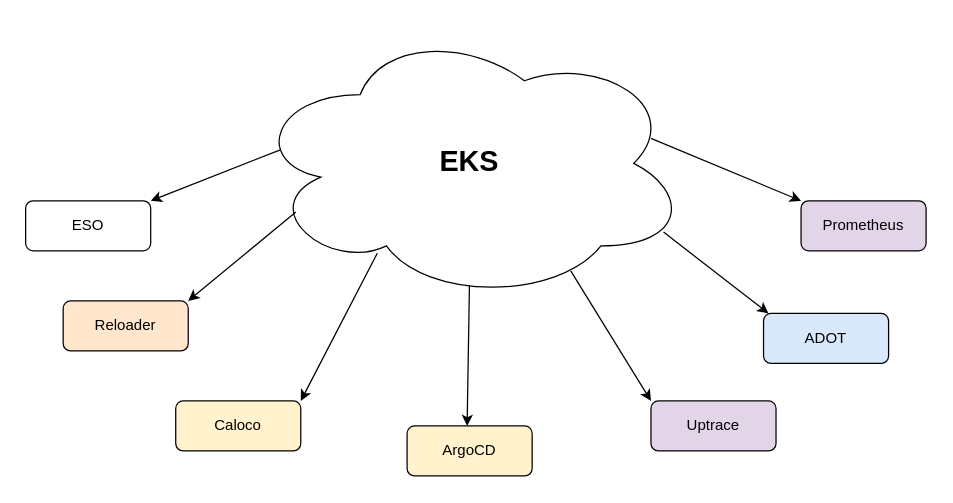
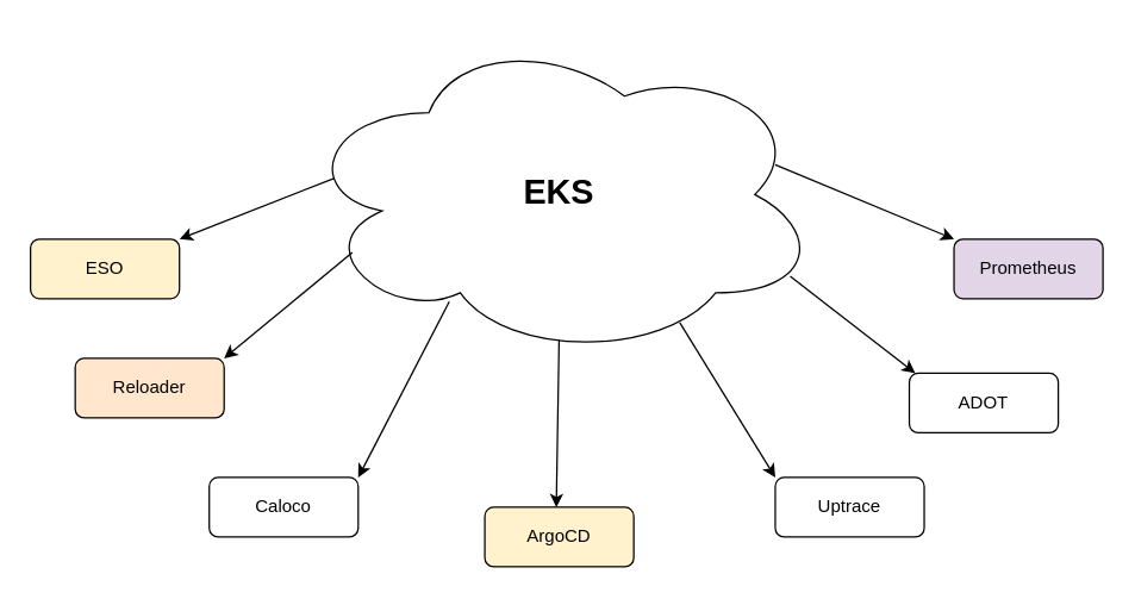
  <mxCell id="0" />
  <mxCell id="1" parent="0" />
  <mxCell id="2" value="&lt;p style=&quot;line-height: 150%;&quot;&gt;&lt;b&gt;&lt;font style=&quot;font-size: 23px;&quot;&gt;EKS&lt;/font&gt;&lt;/b&gt;&lt;br&gt;&lt;/p&gt;" style="ellipse;shape=cloud;whiteSpace=wrap;html=1;" vertex="1" parent="1"><mxGeometry x="200" y="20" width="350" height="220" as="geometry" /></mxCell>
  <mxCell id="3" value="" style="endArrow=classic;html=1;rounded=0;exitX=0.103;exitY=0.677;exitDx=0;exitDy=0;exitPerimeter=0;" edge="1" parent="1" source="2"><mxGeometry width="50" height="50" relative="1" as="geometry"><mxPoint x="228.99" y="172.38" as="sourcePoint" /><mxPoint x="150" y="240" as="targetPoint" /></mxGeometry></mxCell>
  <mxCell id="4" value="" style="endArrow=classic;html=1;rounded=0;exitX=0.289;exitY=0.827;exitDx=0;exitDy=0;exitPerimeter=0;" edge="1" parent="1" source="2"><mxGeometry width="50" height="50" relative="1" as="geometry"><mxPoint x="298.99" y="210" as="sourcePoint" /><mxPoint x="240" y="320" as="targetPoint" /></mxGeometry></mxCell>
  <mxCell id="5" value="" style="endArrow=classic;html=1;rounded=0;exitX=0.069;exitY=0.45;exitDx=0;exitDy=0;exitPerimeter=0;" edge="1" parent="1" source="2"><mxGeometry width="50" height="50" relative="1" as="geometry"><mxPoint x="220" y="110" as="sourcePoint" /><mxPoint x="120" y="160" as="targetPoint" /></mxGeometry></mxCell>
  <mxCell id="6" value="" style="endArrow=classic;html=1;rounded=0;exitX=0.491;exitY=0.945;exitDx=0;exitDy=0;exitPerimeter=0;" edge="1" parent="1"><mxGeometry width="50" height="50" relative="1" as="geometry"><mxPoint x="374.85" y="227.9" as="sourcePoint" /><mxPoint x="373" y="340" as="targetPoint" /></mxGeometry></mxCell>
  <mxCell id="7" value="" style="endArrow=classic;html=1;rounded=0;exitX=0.731;exitY=0.891;exitDx=0;exitDy=0;exitPerimeter=0;" edge="1" parent="1" source="2"><mxGeometry width="50" height="50" relative="1" as="geometry"><mxPoint x="470" y="220" as="sourcePoint" /><mxPoint x="520" y="320" as="targetPoint" /></mxGeometry></mxCell>
  <mxCell id="8" value="" style="endArrow=classic;html=1;rounded=0;exitX=0.943;exitY=0.75;exitDx=0;exitDy=0;exitPerimeter=0;" edge="1" parent="1" source="2"><mxGeometry width="50" height="50" relative="1" as="geometry"><mxPoint x="530" y="190" as="sourcePoint" /><mxPoint x="614" y="250" as="targetPoint" /></mxGeometry></mxCell>
  <mxCell id="9" value="" style="endArrow=classic;html=1;rounded=0;exitX=0.943;exitY=0.75;exitDx=0;exitDy=0;exitPerimeter=0;" edge="1" parent="1"><mxGeometry width="50" height="50" relative="1" as="geometry"><mxPoint x="520" y="110" as="sourcePoint" /><mxPoint x="640" y="160" as="targetPoint" /></mxGeometry></mxCell>
- <mxCell id="10" value="ESO" style="rounded=1;whiteSpace=wrap;html=1;" vertex="1" parent="1"><mxGeometry x="20" y="160" width="100" height="40" as="geometry" /></mxCell>
+ <mxCell id="10" value="ESO" style="rounded=1;whiteSpace=wrap;html=1;fillColor=#fff2cc;" vertex="1" parent="1"><mxGeometry x="20" y="160" width="100" height="40" as="geometry" /></mxCell>
  <mxCell id="11" value="Reloader" style="rounded=1;whiteSpace=wrap;html=1;fillColor=#ffe6cc;" vertex="1" parent="1"><mxGeometry x="50" y="240" width="100" height="40" as="geometry" /></mxCell>
- <mxCell id="12" value="Caloco" style="rounded=1;whiteSpace=wrap;html=1;fillColor=#fff2cc;" vertex="1" parent="1"><mxGeometry x="140" y="320" width="100" height="40" as="geometry" /></mxCell>
+ <mxCell id="12" value="Caloco" style="rounded=1;whiteSpace=wrap;html=1;" vertex="1" parent="1"><mxGeometry x="140" y="320" width="100" height="40" as="geometry" /></mxCell>
  <mxCell id="13" value="ArgoCD" style="rounded=1;whiteSpace=wrap;html=1;fillColor=#fff2cc;" vertex="1" parent="1"><mxGeometry x="325" y="340" width="100" height="40" as="geometry" /></mxCell>
- <mxCell id="14" value="Uptrace" style="rounded=1;whiteSpace=wrap;html=1;fillColor=#e1d5e7;" vertex="1" parent="1"><mxGeometry x="520" y="320" width="100" height="40" as="geometry" /></mxCell>
- <mxCell id="15" value="ADOT" style="rounded=1;whiteSpace=wrap;html=1;fillColor=#dae8fc;" vertex="1" parent="1"><mxGeometry x="610" y="250" width="100" height="40" as="geometry" /></mxCell>
+ <mxCell id="14" value="Uptrace" style="rounded=1;whiteSpace=wrap;html=1;" vertex="1" parent="1"><mxGeometry x="520" y="320" width="100" height="40" as="geometry" /></mxCell>
+ <mxCell id="15" value="ADOT" style="rounded=1;whiteSpace=wrap;html=1;" vertex="1" parent="1"><mxGeometry x="610" y="250" width="100" height="40" as="geometry" /></mxCell>
  <mxCell id="16" value="Prometheus" style="rounded=1;whiteSpace=wrap;html=1;fillColor=#e1d5e7;" vertex="1" parent="1"><mxGeometry x="640" y="160" width="100" height="40" as="geometry" /></mxCell>
